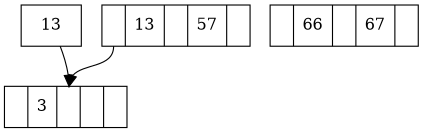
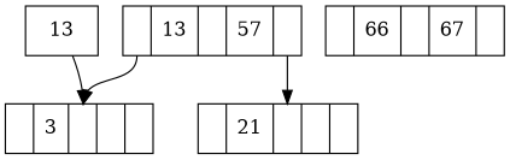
  digraph {
    node [shape=record]
    edge [headport=c]
    n1 [label="<l>| 13 |<c>| 57 |<r>"]
    n2 [label="<l>| 3  |<c>| |<r>"]
+   n3 [label="<l>| 21 |<c>| |<r>"]
    n4 [label="<l>| 66 |<c>| 67 |<r>"]
    13
    n1 -> n2 [tailport=l]
+   n1 -> n3 [tailport=r]
    13 -> n2
  }
